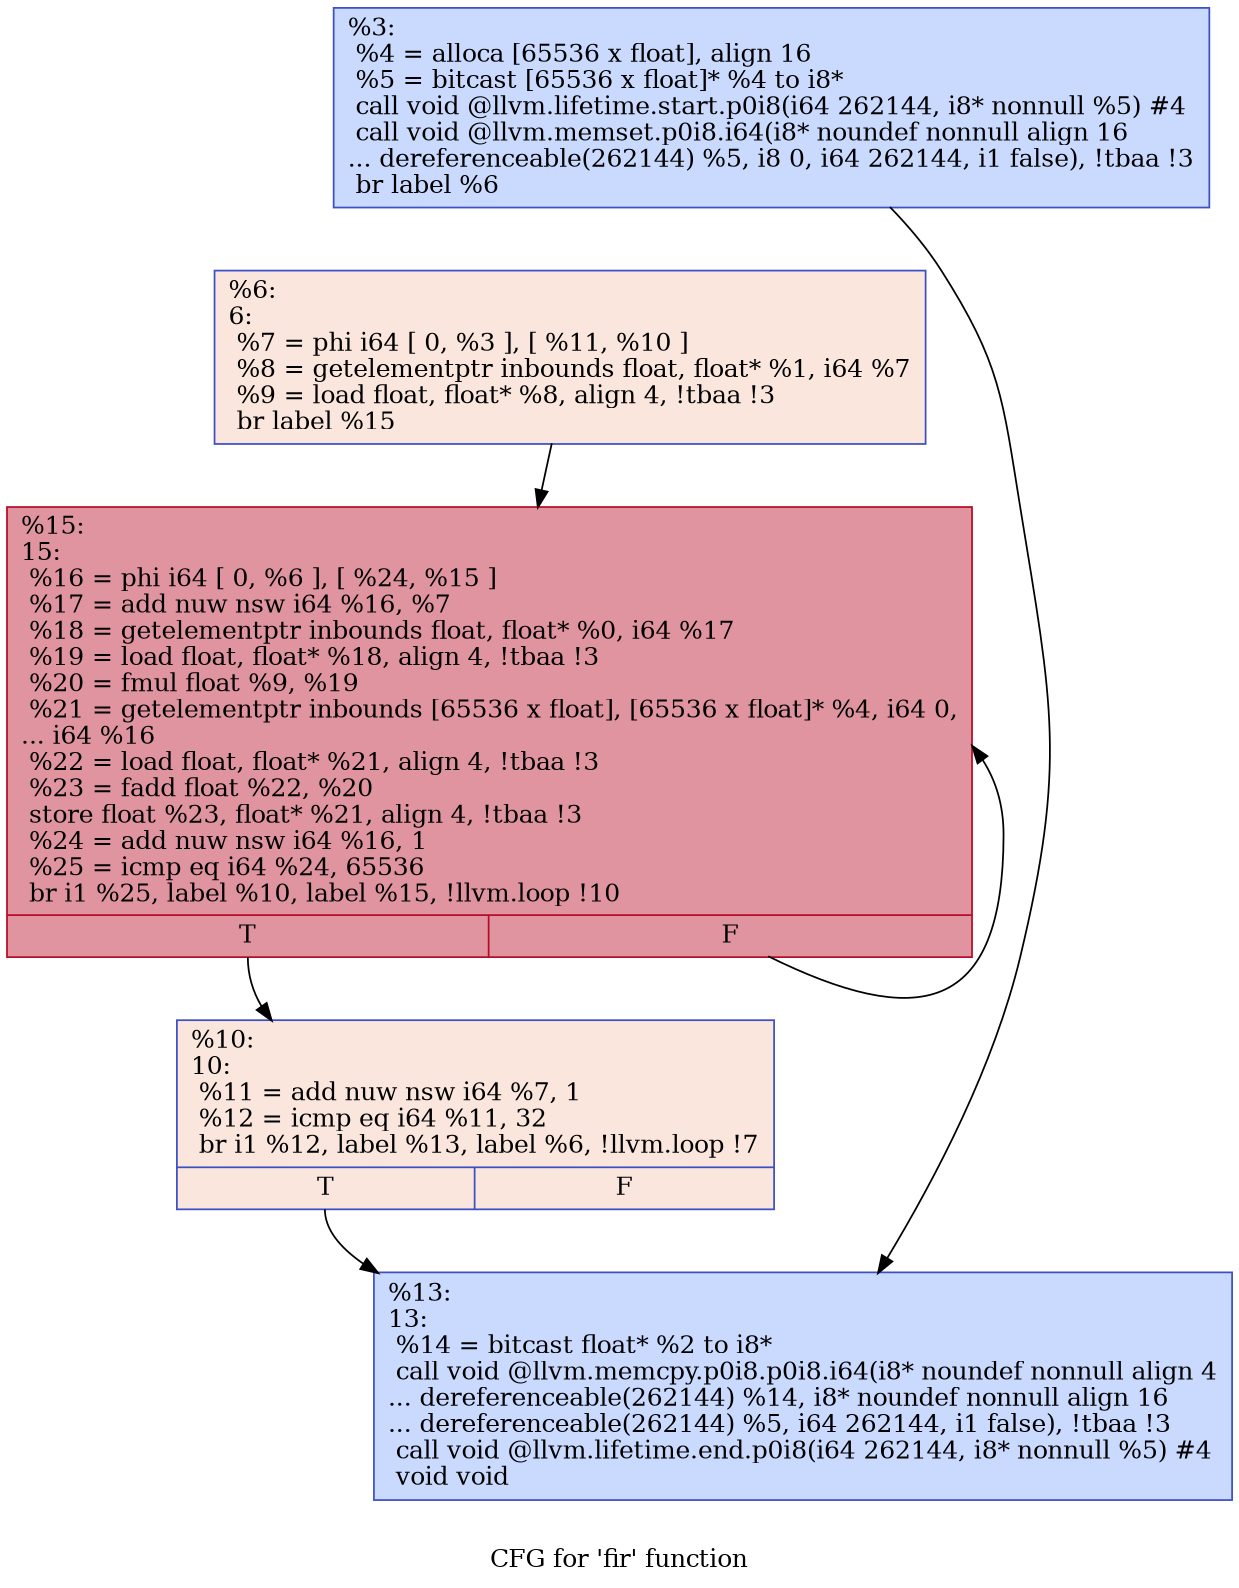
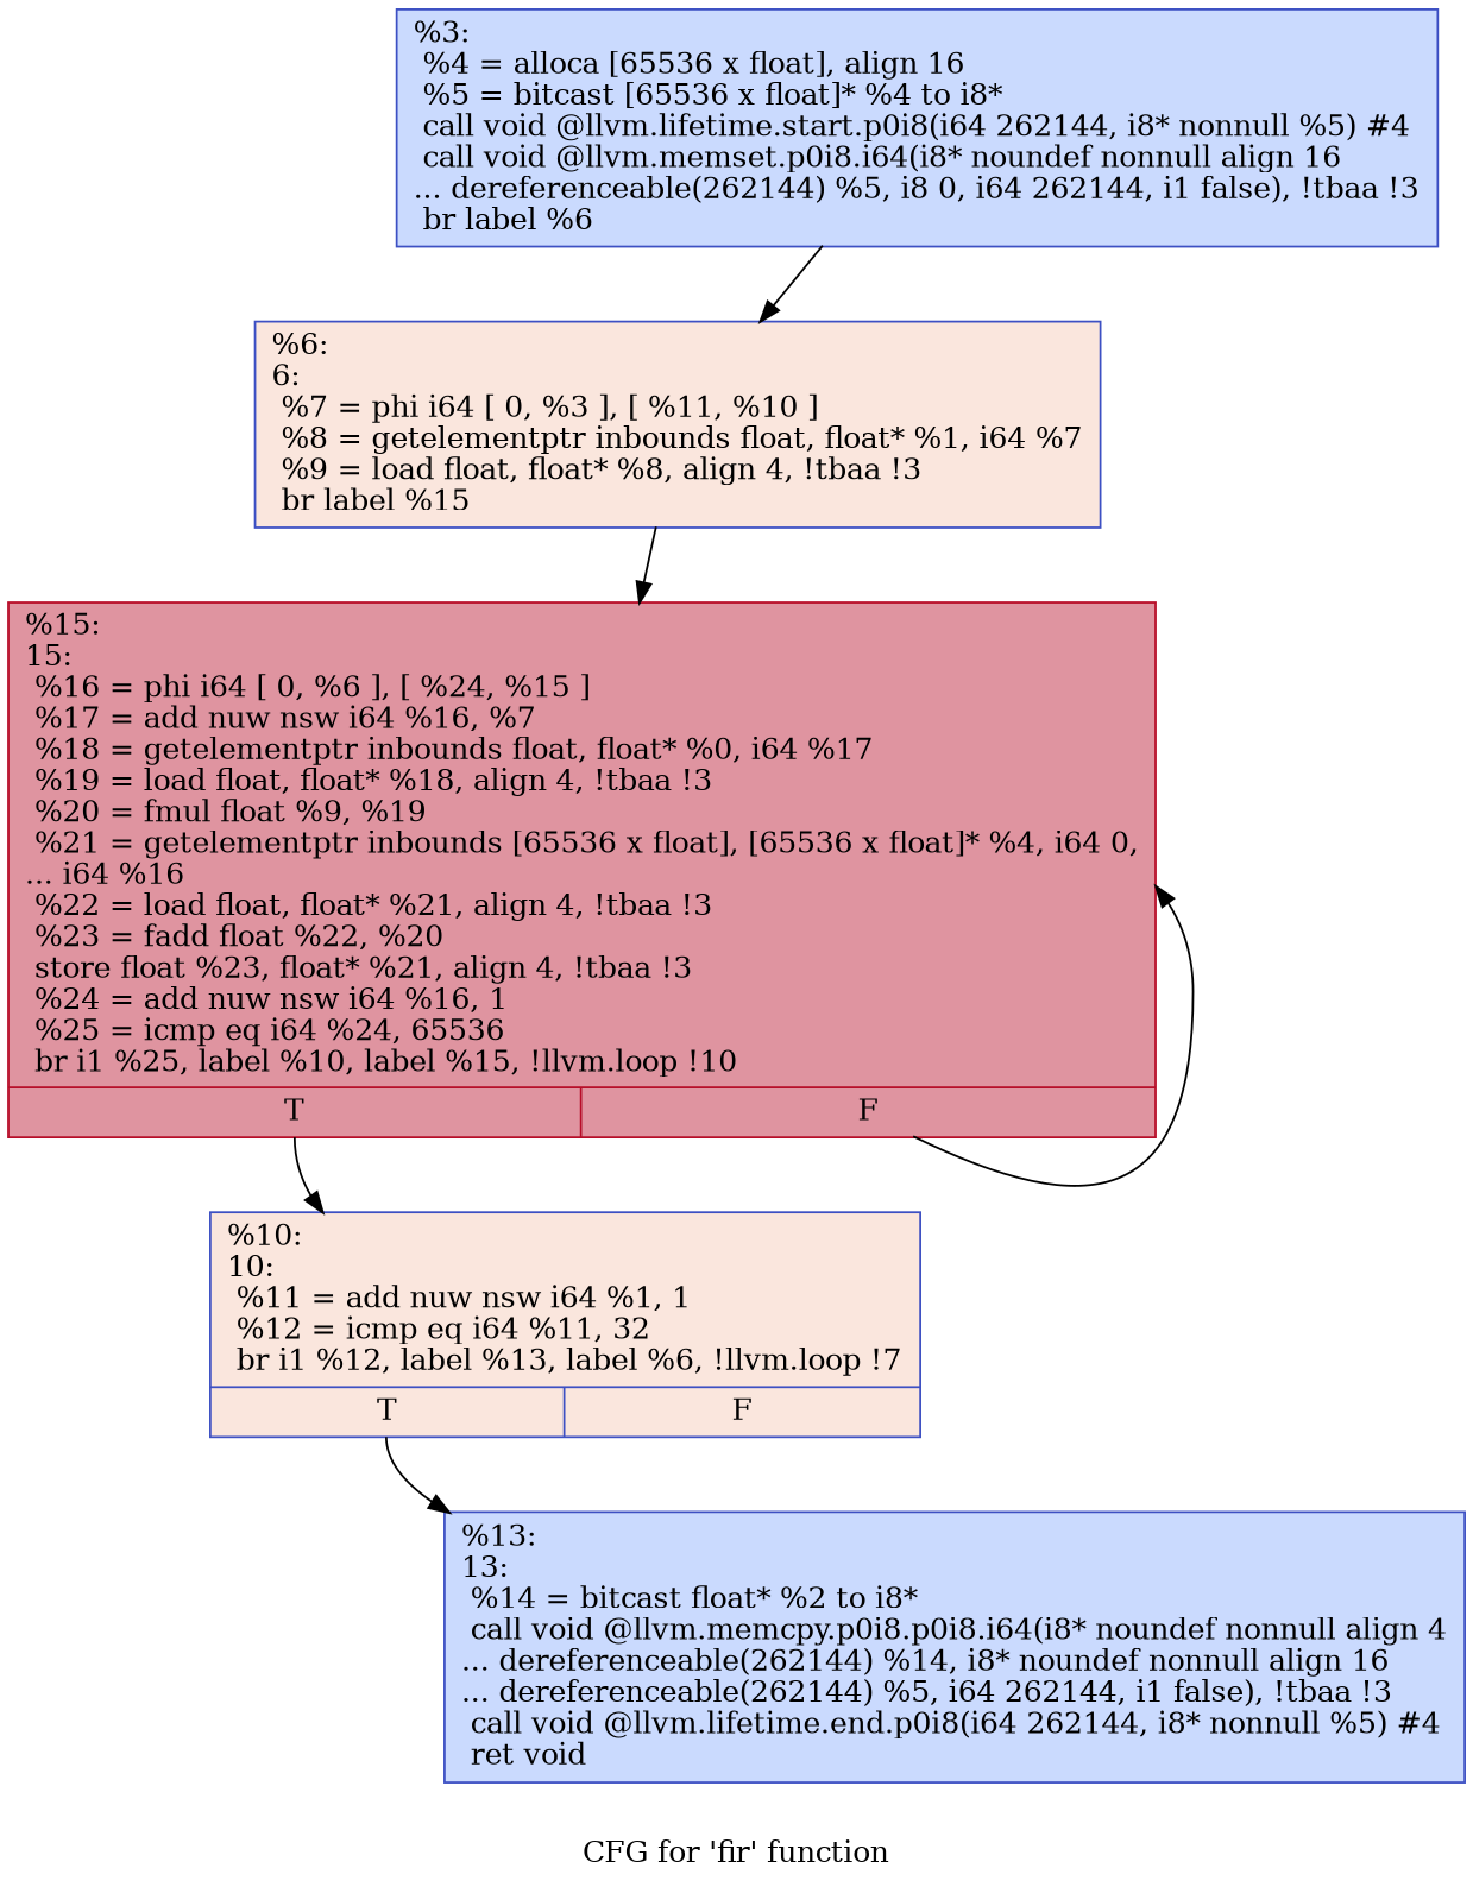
  digraph {
    label="CFG for 'fir' function"
    node [color="#3d50c3ff" fillcolor="#88abfd70" shape=record style=filled]
    n1 [label="{%3:\l  %4 = alloca [65536 x float], align 16\l  %5 = bitcast [65536 x float]* %4 to i8*\l  call void @llvm.lifetime.start.p0i8(i64 262144, i8* nonnull %5) #4\l  call void @llvm.memset.p0i8.i64(i8* noundef nonnull align 16\l... dereferenceable(262144) %5, i8 0, i64 262144, i1 false), !tbaa !3\l  br label %6\l}"]
    n2 [fillcolor="#f3c7b170" label="{%6:\l6:                                                \l  %7 = phi i64 [ 0, %3 ], [ %11, %10 ]\l  %8 = getelementptr inbounds float, float* %1, i64 %7\l  %9 = load float, float* %8, align 4, !tbaa !3\l  br label %15\l}"]
    n3 [color="#b70d28ff" fillcolor="#b70d2870" label="{%15:\l15:                                               \l  %16 = phi i64 [ 0, %6 ], [ %24, %15 ]\l  %17 = add nuw nsw i64 %16, %7\l  %18 = getelementptr inbounds float, float* %0, i64 %17\l  %19 = load float, float* %18, align 4, !tbaa !3\l  %20 = fmul float %9, %19\l  %21 = getelementptr inbounds [65536 x float], [65536 x float]* %4, i64 0,\l... i64 %16\l  %22 = load float, float* %21, align 4, !tbaa !3\l  %23 = fadd float %22, %20\l  store float %23, float* %21, align 4, !tbaa !3\l  %24 = add nuw nsw i64 %16, 1\l  %25 = icmp eq i64 %24, 65536\l  br i1 %25, label %10, label %15, !llvm.loop !10\l|{<s0>T|<s1>F}}"]
-   n4 [fillcolor="#f3c7b170" label="{%10:\l10:                                               \l  %11 = add nuw nsw i64 %7, 1\l  %12 = icmp eq i64 %11, 32\l  br i1 %12, label %13, label %6, !llvm.loop !7\l|{<s0>T|<s1>F}}"]
-   n5 [label="{%13:\l13:                                               \l  %14 = bitcast float* %2 to i8*\l  call void @llvm.memcpy.p0i8.p0i8.i64(i8* noundef nonnull align 4\l... dereferenceable(262144) %14, i8* noundef nonnull align 16\l... dereferenceable(262144) %5, i64 262144, i1 false), !tbaa !3\l  call void @llvm.lifetime.end.p0i8(i64 262144, i8* nonnull %5) #4\l  void void\l}"]
-   n1 -> n5
+   n4 [fillcolor="#f3c7b170" label="{%10:\l10:                                               \l  %11 = add nuw nsw i64 %1, 1\l  %12 = icmp eq i64 %11, 32\l  br i1 %12, label %13, label %6, !llvm.loop !7\l|{<s0>T|<s1>F}}"]
+   n5 [label="{%13:\l13:                                               \l  %14 = bitcast float* %2 to i8*\l  call void @llvm.memcpy.p0i8.p0i8.i64(i8* noundef nonnull align 4\l... dereferenceable(262144) %14, i8* noundef nonnull align 16\l... dereferenceable(262144) %5, i64 262144, i1 false), !tbaa !3\l  call void @llvm.lifetime.end.p0i8(i64 262144, i8* nonnull %5) #4\l  ret void\l}"]
+   n1 -> n2
    n2 -> n3
    n3 -> n3 [tailport=s1]
    n3 -> n4 [tailport=s0]
    n4 -> n5 [tailport=s0]
  }
